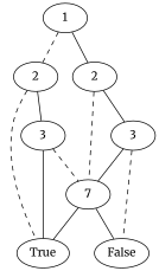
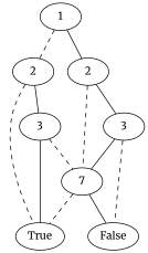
  graph {
    fontname=Merriweather
    node [fontname=Merriweather]
    edge [fontname=Merriweather]
    n1 [label=1]
    n2 [label=2]
    n3 [label=2]
    n4 [label=True]
    n5 [label=3]
    n6 [label=7]
    n7 [label=3]
    n8 [label=False]
    n1 -- n2 [style=dashed]
    n1 -- n3
    n2 -- n4 [style=dashed]
    n2 -- n5
    n3 -- n6 [style=dashed]
    n3 -- n7
    n5 -- n4
    n5 -- n6 [style=dashed]
-   n6 -- n4 [style=solid]
+   n6 -- n4 [style=dashed]
    n6 -- n8
    n7 -- n6
    n7 -- n8 [style=dashed]
  }
